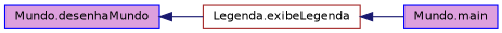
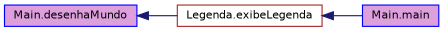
  digraph {
    rankdir=LR
    node [color=blue fillcolor=plum fontname=Helvetica fontsize=10 shape=record style=filled]
    edge [color=midnightblue dir=back fontname=Helvetica fontsize=10 labelfontname=Helvetica labelfontsize=10 style=solid]
-   n1 [fontcolor=black height=0.2 label="Mundo.desenhaMundo" width=0.4]
+   n1 [fontcolor=black height=0.2 label="Main.desenhaMundo" width=0.4]
    n2 [color=brown fillcolor=white height=0.2 label="Legenda.exibeLegenda" width=0.4]
-   n3 [height=0.2 label="Mundo.main" width=0.4]
+   n3 [height=0.2 label="Main.main" width=0.4]
    n1 -> n2
    n2 -> n3
  }
